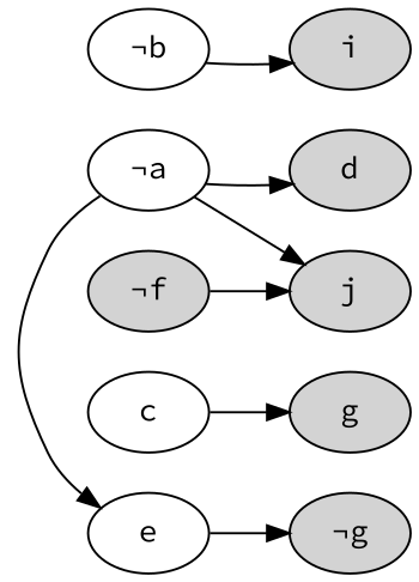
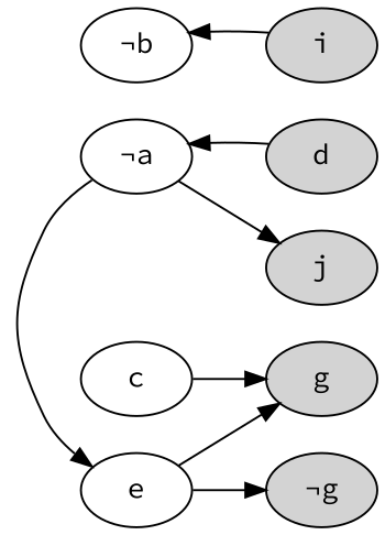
  digraph {
    fontname="Source Code Pro"
    rankdir=LR
    splines=true
    node [fontname="Source Code Pro" style=filled]
    edge [fontname="Source Code Pro"]
    n1 [label=g]
    n2 [label="¬g"]
    n3 [label="¬a" style=""]
    n4 [label="¬b" style=""]
    c [style=""]
    e [style=""]
    d
    j
    i
-   n10 [label="¬f"]
    subgraph sub_1 {
      rank=same
      n1
      n2
    }
    subgraph sub_2 {
      rank=same
      n3
      n4
      c
      e
    }
    n3 -> e
-   n3 -> d
+   d -> n3
    n3 -> j
-   n4 -> i
+   i -> n4
    c -> n1
+   e -> n1
    e -> n2
-   n10 -> j
  }
